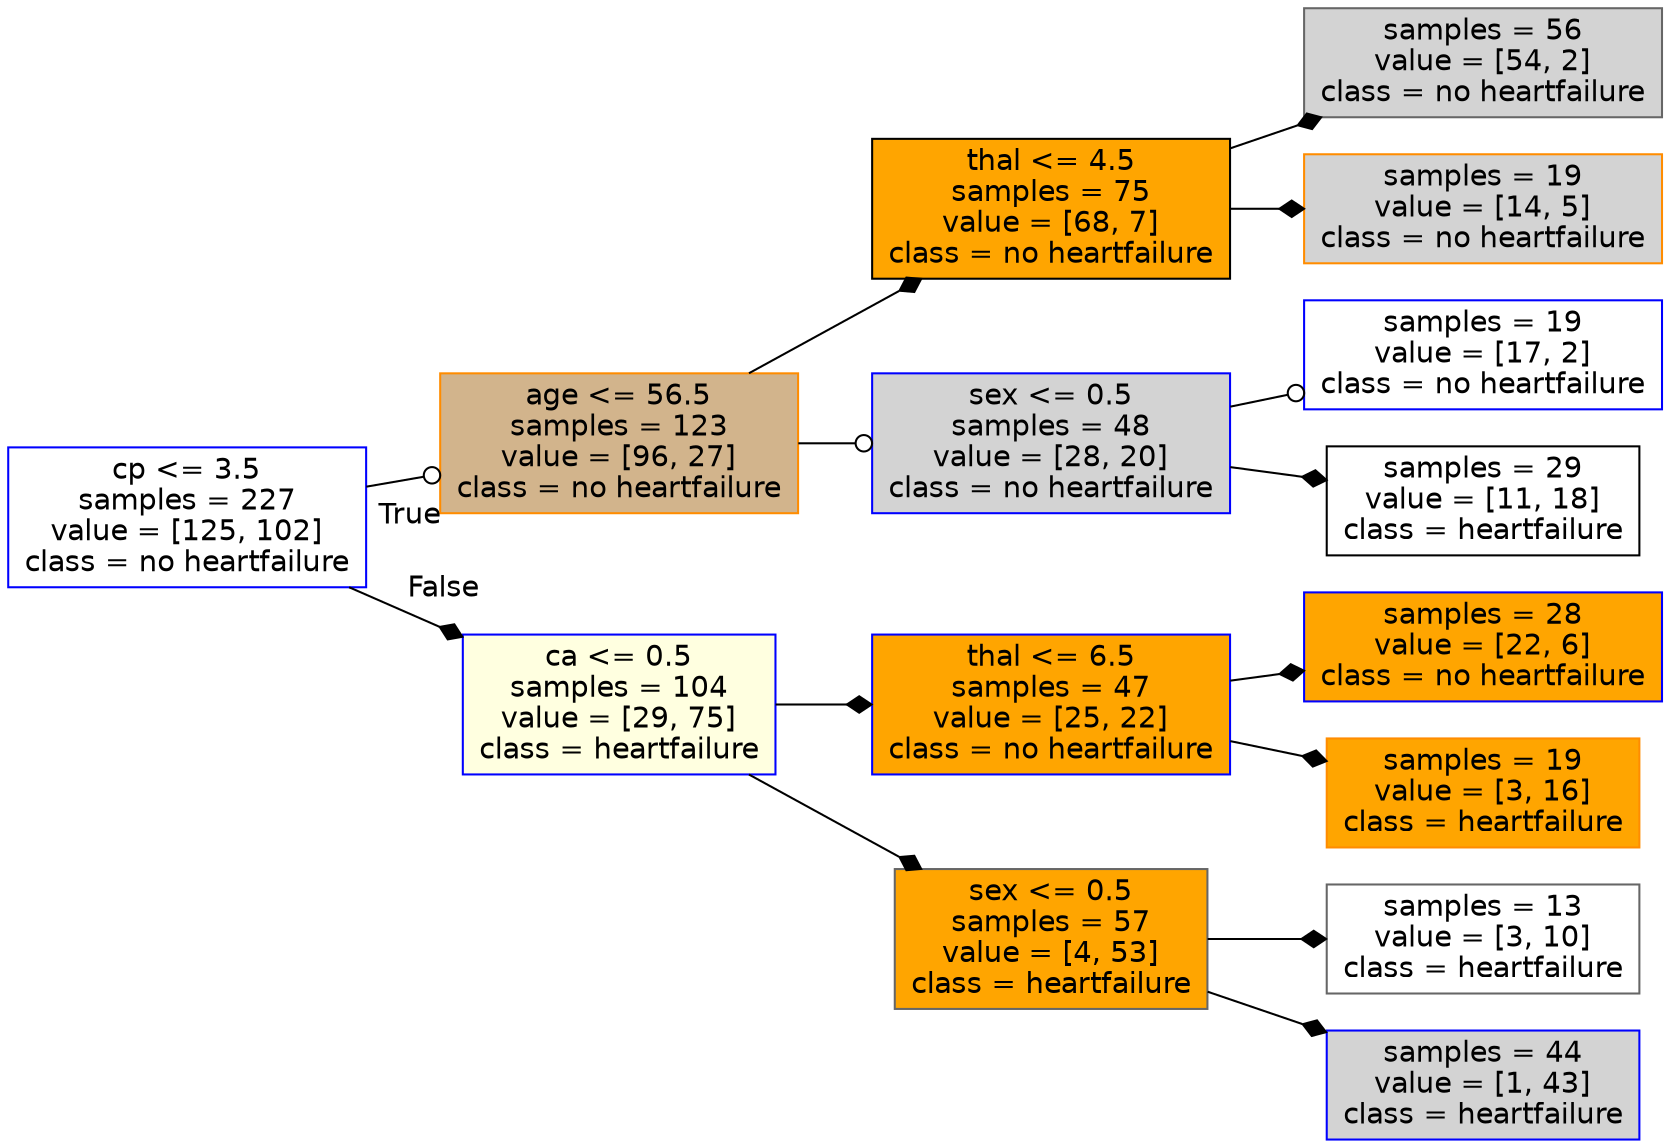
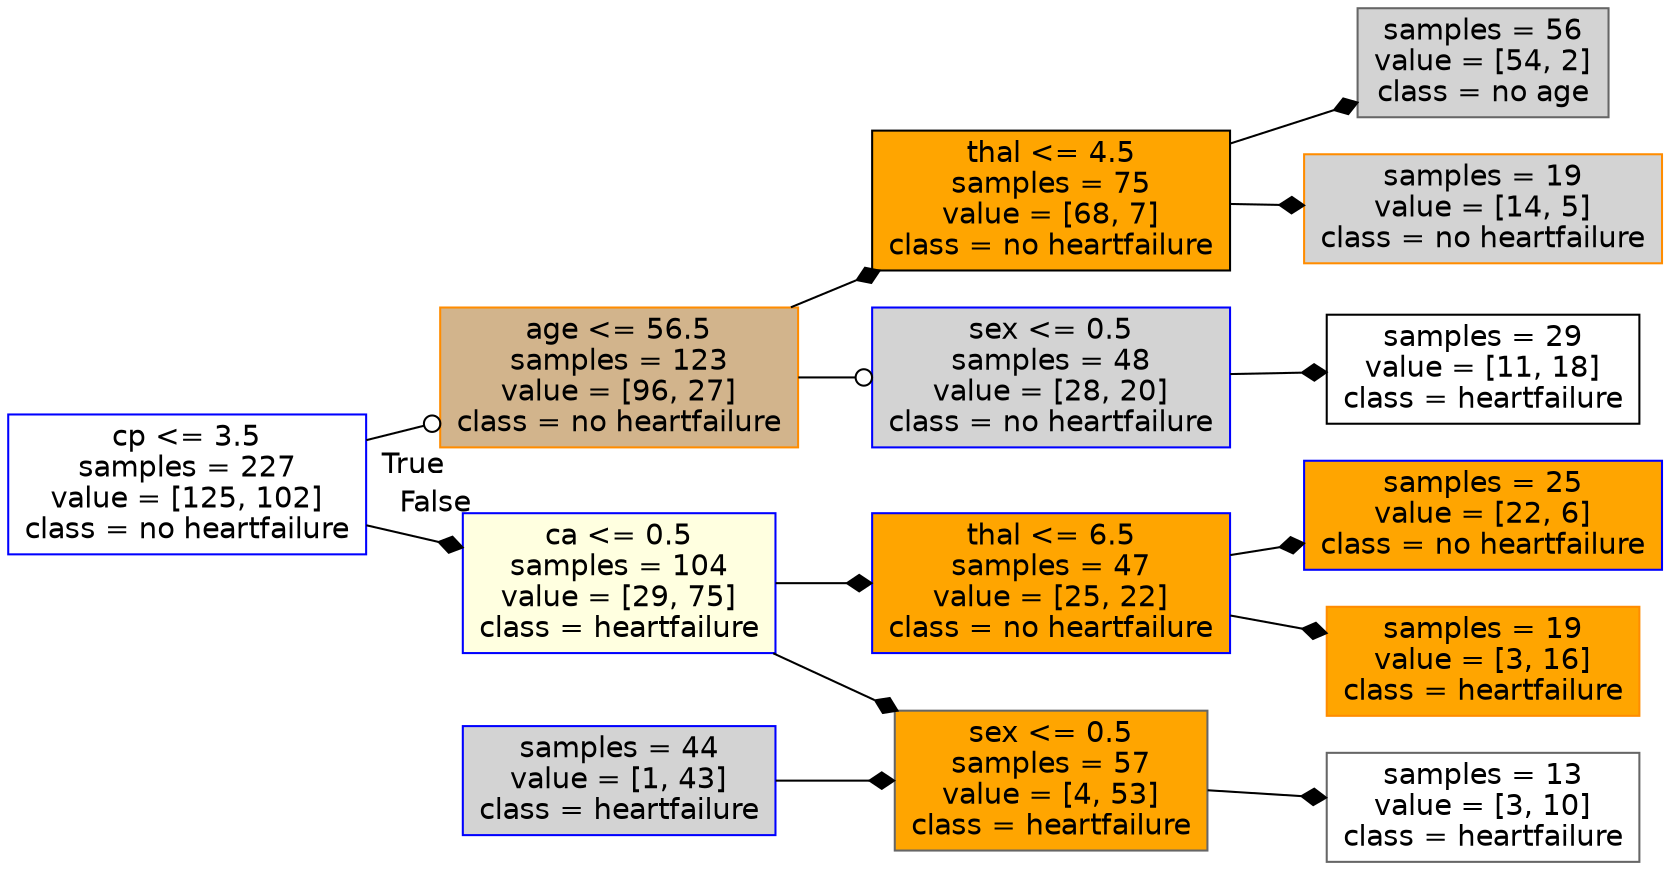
  digraph {
    rankdir=LR
    node [color=blue fillcolor=orange fontname=helvetica shape=box style=filled]
    edge [arrowhead=diamond fontname=helvetica]
    n1 [fillcolor=white label="cp <= 3.5\nsamples = 227\nvalue = [125, 102]\nclass = no heartfailure"]
    n2 [color=darkorange fillcolor=tan label="age <= 56.5\nsamples = 123\nvalue = [96, 27]\nclass = no heartfailure"]
    n3 [fillcolor=lightyellow label="ca <= 0.5\nsamples = 104\nvalue = [29, 75]\nclass = heartfailure"]
    n4 [color=black label="thal <= 4.5\nsamples = 75\nvalue = [68, 7]\nclass = no heartfailure"]
    n5 [fillcolor=lightgrey label="sex <= 0.5\nsamples = 48\nvalue = [28, 20]\nclass = no heartfailure"]
    n6 [label="thal <= 6.5\nsamples = 47\nvalue = [25, 22]\nclass = no heartfailure"]
    n7 [color=gray40 label="sex <= 0.5\nsamples = 57\nvalue = [4, 53]\nclass = heartfailure"]
-   n8 [color=gray40 fillcolor=lightgrey label="samples = 56\nvalue = [54, 2]\nclass = no heartfailure"]
+   n8 [color=gray40 fillcolor=lightgrey label="samples = 56\nvalue = [54, 2]\nclass = no age"]
    n9 [color=darkorange fillcolor=lightgrey label="samples = 19\nvalue = [14, 5]\nclass = no heartfailure"]
-   n10 [fillcolor=white label="samples = 19\nvalue = [17, 2]\nclass = no heartfailure"]
    n11 [color=black fillcolor=white label="samples = 29\nvalue = [11, 18]\nclass = heartfailure"]
-   n12 [label="samples = 28\nvalue = [22, 6]\nclass = no heartfailure"]
+   n12 [label="samples = 25\nvalue = [22, 6]\nclass = no heartfailure"]
    n13 [color=darkorange label="samples = 19\nvalue = [3, 16]\nclass = heartfailure"]
    n14 [color=gray40 fillcolor=white label="samples = 13\nvalue = [3, 10]\nclass = heartfailure"]
    n15 [fillcolor=lightgrey label="samples = 44\nvalue = [1, 43]\nclass = heartfailure"]
    n1 -> n2 [arrowhead=odot headlabel=True labelangle=45 labeldistance=2.5]
    n1 -> n3 [headlabel=False labelangle=-45 labeldistance=2.5]
    n2 -> n4
    n2 -> n5 [arrowhead=odot]
    n3 -> n6
    n3 -> n7
    n4 -> n8
    n4 -> n9
-   n5 -> n10 [arrowhead=odot]
    n5 -> n11
    n6 -> n12
    n6 -> n13
    n7 -> n14
-   n7 -> n15
+   n15 -> n7
  }
